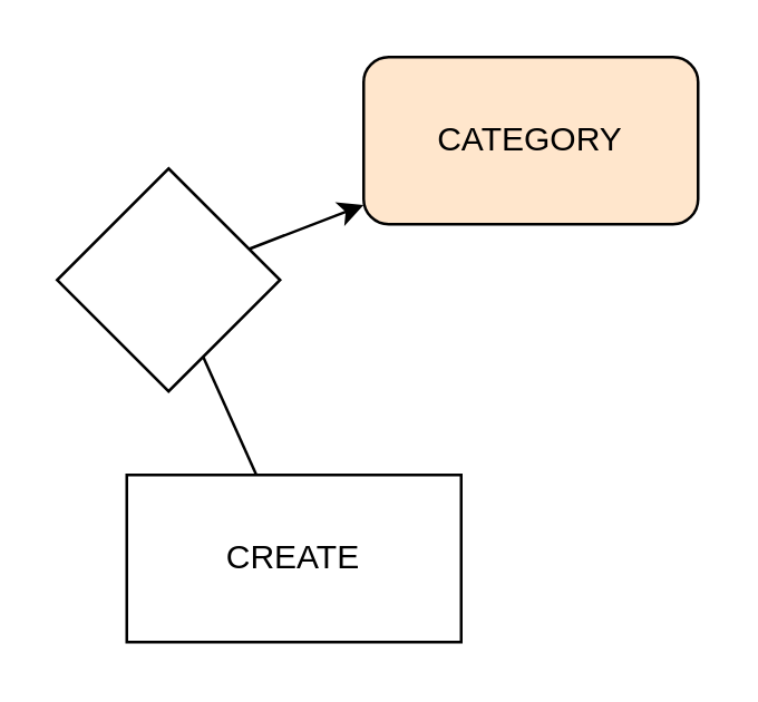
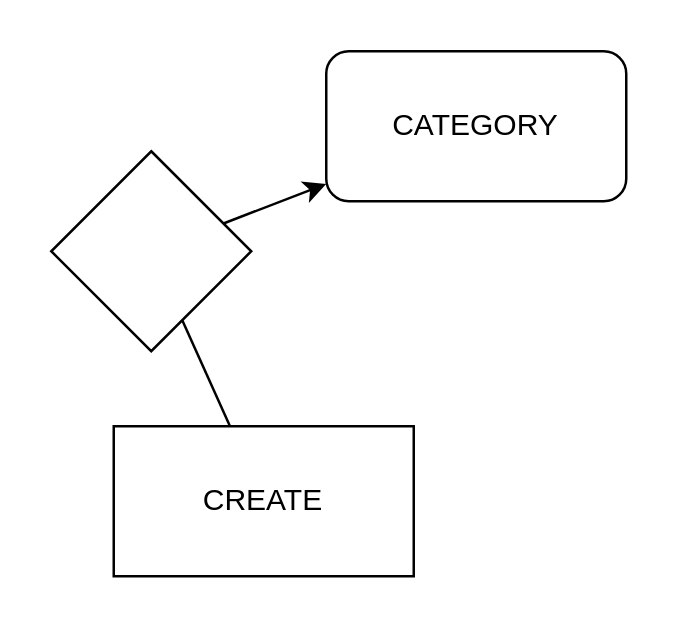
  <mxCell id="0" />
  <mxCell id="1" parent="0" />
- <mxCell id="2" value="CATEGORY" style="rounded=1;whiteSpace=wrap;html=1;fillColor=#ffe6cc;" vertex="1" parent="1"><mxGeometry x="130" y="20" width="120" height="60" as="geometry" /></mxCell>
+ <mxCell id="2" value="CATEGORY" style="rounded=1;whiteSpace=wrap;html=1;" vertex="1" parent="1"><mxGeometry x="130" y="20" width="120" height="60" as="geometry" /></mxCell>
  <mxCell id="3" value="" style="edgeStyle=none;html=1;startArrow=none;" edge="1" parent="1" source="5" target="2"><mxGeometry relative="1" as="geometry" /></mxCell>
  <mxCell id="4" value="CREATE" style="rounded=0;whiteSpace=wrap;html=1;" vertex="1" parent="1"><mxGeometry x="45" y="170" width="120" height="60" as="geometry" /></mxCell>
  <mxCell id="5" value="" style="rhombus;whiteSpace=wrap;html=1;" vertex="1" parent="1"><mxGeometry x="20" y="60" width="80" height="80" as="geometry" /></mxCell>
  <mxCell id="6" value="" style="edgeStyle=none;html=1;endArrow=none;" edge="1" parent="1" source="4" target="5"><mxGeometry relative="1" as="geometry"><mxPoint x="30" y="170" as="sourcePoint" /><mxPoint x="150" y="80" as="targetPoint" /></mxGeometry></mxCell>
